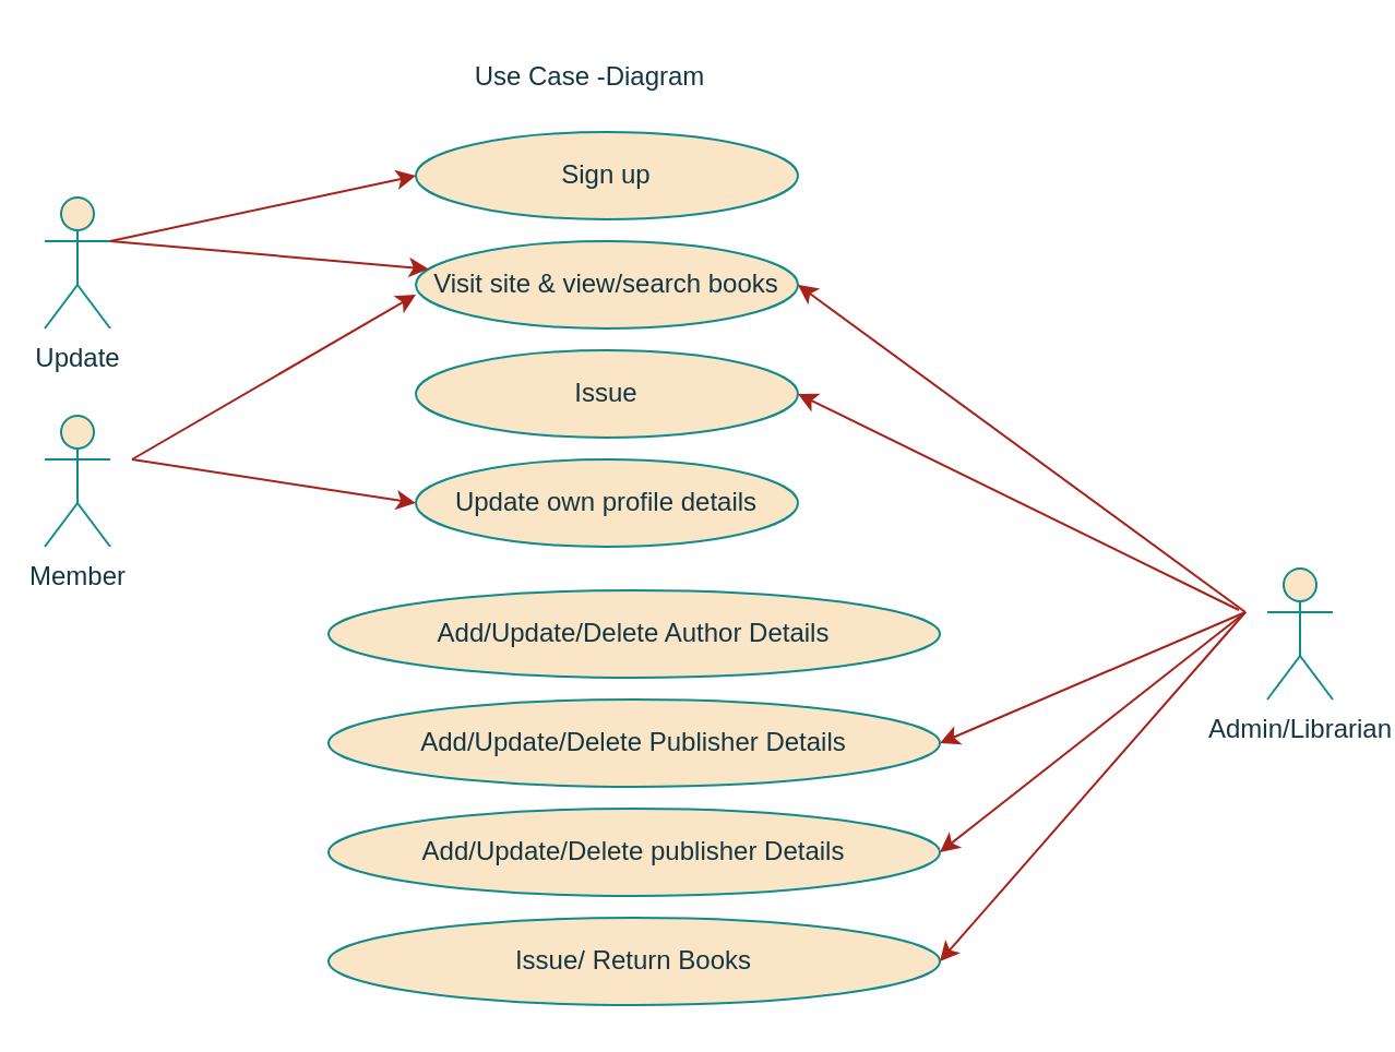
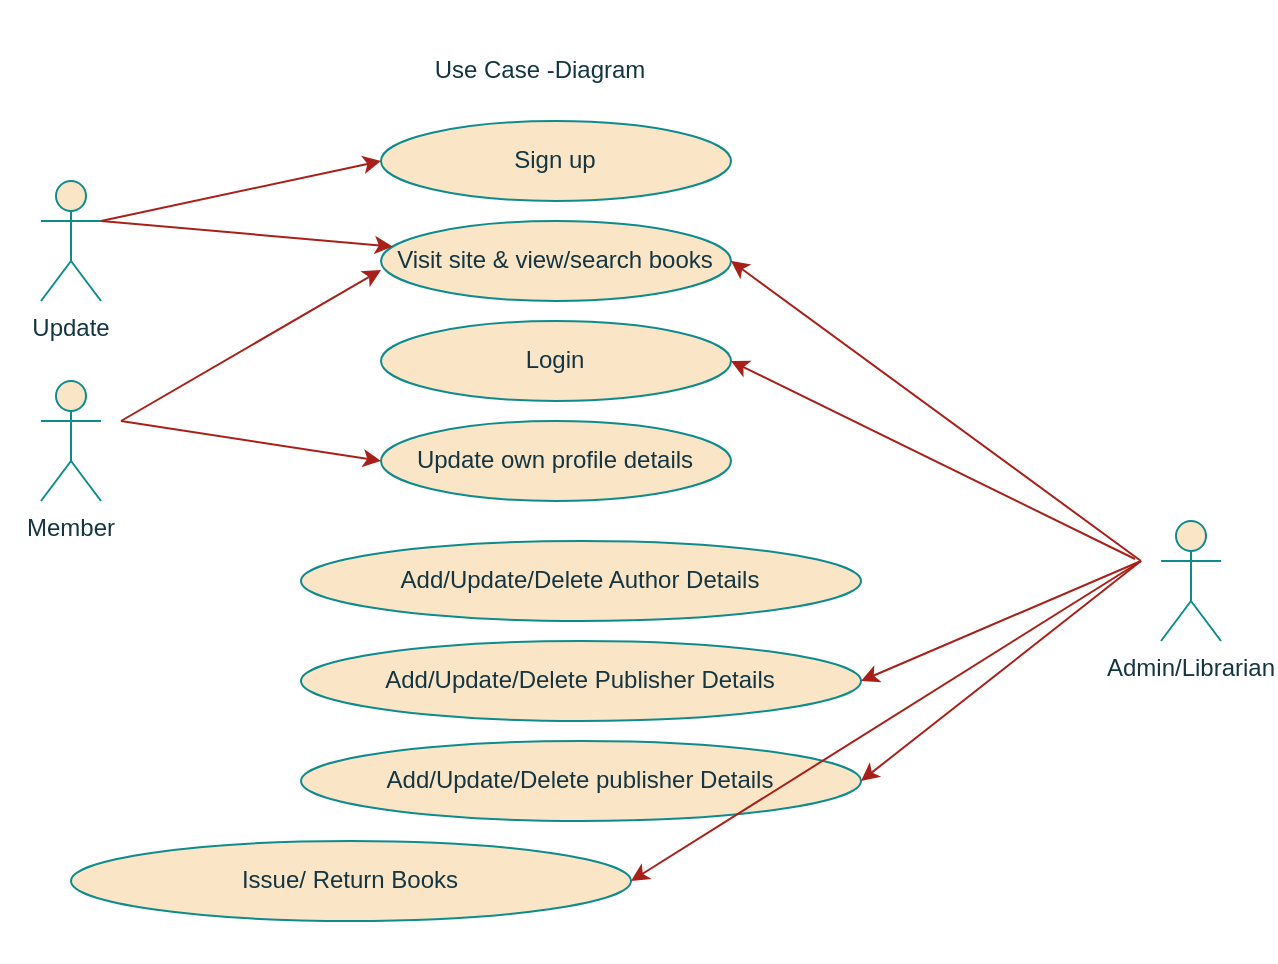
  <mxCell id="0" />
  <mxCell id="1" parent="0" />
  <mxCell id="2" value="Use Case -Diagram" style="text;html=1;strokeColor=none;fillColor=none;align=center;verticalAlign=middle;whiteSpace=wrap;rounded=0;labelBackgroundColor=none;fontColor=#143642;" vertex="1" parent="1"><mxGeometry x="170" width="200" height="30" as="geometry" y="20" /></mxCell>
  <mxCell id="3" value="Update" style="shape=umlActor;verticalLabelPosition=bottom;verticalAlign=top;html=1;outlineConnect=0;labelBackgroundColor=none;fillColor=#FAE5C7;strokeColor=#0F8B8D;fontColor=#143642;" vertex="1" parent="1"><mxGeometry x="20" y="90" width="30" height="60" as="geometry" /></mxCell>
  <mxCell id="4" value="Sign up" style="ellipse;whiteSpace=wrap;html=1;labelBackgroundColor=none;fillColor=#FAE5C7;strokeColor=#0F8B8D;fontColor=#143642;" vertex="1" parent="1"><mxGeometry x="190" y="60" width="175" height="40" as="geometry" /></mxCell>
  <mxCell id="5" value="Update own profile details" style="ellipse;whiteSpace=wrap;html=1;labelBackgroundColor=none;fillColor=#FAE5C7;strokeColor=#0F8B8D;fontColor=#143642;" vertex="1" parent="1"><mxGeometry x="190" y="210" width="175" height="40" as="geometry" /></mxCell>
  <mxCell id="6" value="Visit site &amp;amp; view/search books" style="ellipse;whiteSpace=wrap;html=1;labelBackgroundColor=none;fillColor=#FAE5C7;strokeColor=#0F8B8D;fontColor=#143642;" vertex="1" parent="1"><mxGeometry x="190" y="110" width="175" height="40" as="geometry" /></mxCell>
- <mxCell id="7" value="Issue" style="ellipse;whiteSpace=wrap;html=1;labelBackgroundColor=none;fillColor=#FAE5C7;strokeColor=#0F8B8D;fontColor=#143642;" vertex="1" parent="1"><mxGeometry x="190" y="160" width="175" height="40" as="geometry" /></mxCell>
+ <mxCell id="7" value="Login" style="ellipse;whiteSpace=wrap;html=1;labelBackgroundColor=none;fillColor=#FAE5C7;strokeColor=#0F8B8D;fontColor=#143642;" vertex="1" parent="1"><mxGeometry x="190" y="160" width="175" height="40" as="geometry" /></mxCell>
  <mxCell id="8" value="Member" style="shape=umlActor;verticalLabelPosition=bottom;verticalAlign=top;html=1;outlineConnect=0;labelBackgroundColor=none;fillColor=#FAE5C7;strokeColor=#0F8B8D;fontColor=#143642;" vertex="1" parent="1"><mxGeometry x="20" y="190" width="30" height="60" as="geometry" /></mxCell>
  <mxCell id="9" value="Admin/Librarian" style="shape=umlActor;verticalLabelPosition=bottom;verticalAlign=top;html=1;outlineConnect=0;labelBackgroundColor=none;fillColor=#FAE5C7;strokeColor=#0F8B8D;fontColor=#143642;" vertex="1" parent="1"><mxGeometry x="580" y="260" width="30" height="60" as="geometry" /></mxCell>
  <mxCell id="10" value="Add/Update/Delete Author Details" style="ellipse;whiteSpace=wrap;html=1;labelBackgroundColor=none;fillColor=#FAE5C7;strokeColor=#0F8B8D;fontColor=#143642;" vertex="1" parent="1"><mxGeometry x="150" y="270" width="280" height="40" as="geometry" /></mxCell>
  <mxCell id="11" value="Add/Update/Delete Publisher Details" style="ellipse;whiteSpace=wrap;html=1;labelBackgroundColor=none;fillColor=#FAE5C7;strokeColor=#0F8B8D;fontColor=#143642;" vertex="1" parent="1"><mxGeometry x="150" y="320" width="280" height="40" as="geometry" /></mxCell>
  <mxCell id="12" value="Add/Update/Delete publisher Details" style="ellipse;whiteSpace=wrap;html=1;labelBackgroundColor=none;fillColor=#FAE5C7;strokeColor=#0F8B8D;fontColor=#143642;" vertex="1" parent="1"><mxGeometry x="150" y="370" width="280" height="40" as="geometry" /></mxCell>
- <mxCell id="13" value="Issue/ Return Books" style="ellipse;whiteSpace=wrap;html=1;labelBackgroundColor=none;fillColor=#FAE5C7;strokeColor=#0F8B8D;fontColor=#143642;" vertex="1" parent="1"><mxGeometry x="150" y="420" width="280" height="40" as="geometry" /></mxCell>
+ <mxCell id="13" value="Issue/ Return Books" style="ellipse;whiteSpace=wrap;html=1;labelBackgroundColor=none;fillColor=#FAE5C7;strokeColor=#0F8B8D;fontColor=#143642;" vertex="1" parent="1"><mxGeometry x="35" y="420" width="280" height="40" as="geometry" /></mxCell>
  <mxCell id="14" value="" style="endArrow=classic;html=1;rounded=0;labelBackgroundColor=none;strokeColor=#A8201A;fontColor=default;" edge="1" parent="1"><mxGeometry width="50" height="50" relative="1" as="geometry"><mxPoint x="60" y="210" as="sourcePoint" /><mxPoint x="190" y="230" as="targetPoint" /></mxGeometry></mxCell>
  <mxCell id="15" value="" style="endArrow=classic;html=1;rounded=0;labelBackgroundColor=none;strokeColor=#A8201A;fontColor=default;" edge="1" parent="1"><mxGeometry width="50" height="50" relative="1" as="geometry"><mxPoint x="60" y="210" as="sourcePoint" /><mxPoint x="190" y="134.5" as="targetPoint" /></mxGeometry></mxCell>
  <mxCell id="16" value="" style="endArrow=classic;html=1;rounded=0;exitX=1;exitY=0.333;exitDx=0;exitDy=0;exitPerimeter=0;labelBackgroundColor=none;strokeColor=#A8201A;fontColor=default;" edge="1" parent="1" source="3" target="6"><mxGeometry width="50" height="50" relative="1" as="geometry"><mxPoint x="70" y="220" as="sourcePoint" /><mxPoint x="200" y="144.5" as="targetPoint" /></mxGeometry></mxCell>
  <mxCell id="17" value="" style="endArrow=classic;html=1;rounded=0;entryX=0;entryY=0.5;entryDx=0;entryDy=0;labelBackgroundColor=none;strokeColor=#A8201A;fontColor=default;" edge="1" parent="1" target="4"><mxGeometry width="50" height="50" relative="1" as="geometry"><mxPoint x="50" y="110" as="sourcePoint" /><mxPoint x="206" y="133" as="targetPoint" /></mxGeometry></mxCell>
  <mxCell id="18" value="" style="endArrow=classic;html=1;rounded=0;entryX=1;entryY=0.5;entryDx=0;entryDy=0;labelBackgroundColor=none;strokeColor=#A8201A;fontColor=default;" edge="1" parent="1" target="11"><mxGeometry width="50" height="50" relative="1" as="geometry"><mxPoint x="570" y="280" as="sourcePoint" /><mxPoint x="440" y="300" as="targetPoint" /></mxGeometry></mxCell>
  <mxCell id="19" value="" style="endArrow=classic;html=1;rounded=0;entryX=1;entryY=0.5;entryDx=0;entryDy=0;labelBackgroundColor=none;strokeColor=#A8201A;fontColor=default;" edge="1" parent="1" target="12"><mxGeometry width="50" height="50" relative="1" as="geometry"><mxPoint x="570" y="280" as="sourcePoint" /><mxPoint x="450" y="310" as="targetPoint" /></mxGeometry></mxCell>
  <mxCell id="20" value="" style="endArrow=classic;html=1;rounded=0;entryX=1;entryY=0.5;entryDx=0;entryDy=0;labelBackgroundColor=none;strokeColor=#A8201A;fontColor=default;" edge="1" parent="1" target="13"><mxGeometry width="50" height="50" relative="1" as="geometry"><mxPoint x="570" y="280" as="sourcePoint" /><mxPoint x="460" y="320" as="targetPoint" /></mxGeometry></mxCell>
  <mxCell id="21" value="" style="endArrow=classic;html=1;rounded=0;entryX=1;entryY=0.5;entryDx=0;entryDy=0;labelBackgroundColor=none;strokeColor=#A8201A;fontColor=default;" edge="1" parent="1" target="6"><mxGeometry width="50" height="50" relative="1" as="geometry"><mxPoint x="570" y="280" as="sourcePoint" /><mxPoint x="470" y="330" as="targetPoint" /></mxGeometry></mxCell>
  <mxCell id="22" value="" style="endArrow=classic;html=1;rounded=0;entryX=1;entryY=0.5;entryDx=0;entryDy=0;labelBackgroundColor=none;strokeColor=#A8201A;fontColor=default;" edge="1" parent="1" target="7"><mxGeometry width="50" height="50" relative="1" as="geometry"><mxPoint x="567" y="279" as="sourcePoint" /><mxPoint x="375" y="140" as="targetPoint" /></mxGeometry></mxCell>
